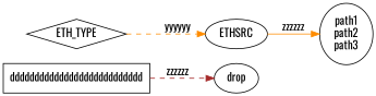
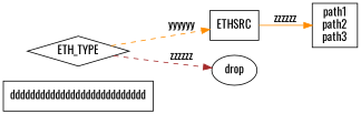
  digraph {
    fontname=Oswald
    rankdir=LR
    node [fontname=Oswald shape=box]
    edge [color=darkorange fontname=Oswald style=dashed]
    n1 [label=ddddddddddddddddddddddddddd]
    n2 [label=ETH_TYPE shape=diamond]
-   n3 [label=ETHSRC shape=ellipse]
+   n3 [label=ETHSRC]
    n4 [label=drop shape=ellipse]
-   n5 [label="path1\npath2\npath3" shape=ellipse]
+   n5 [label="path1\npath2\npath3"]
    n2 -> n3 [label=yyyyyy]
-   n1 -> n4 [color=brown label=zzzzzz]
+   n2 -> n4 [color=brown label=zzzzzz]
    n3 -> n5 [label=zzzzzz style=solid]
  }
